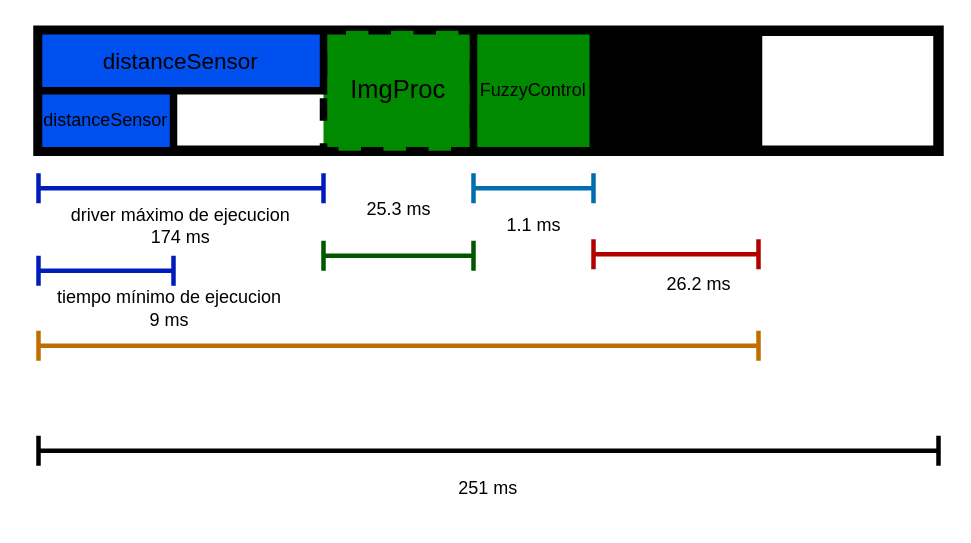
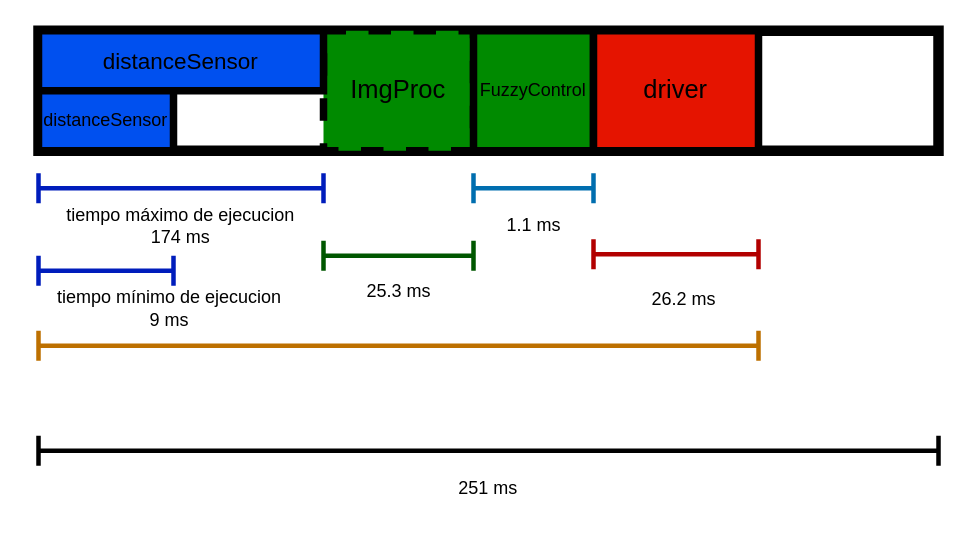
  <mxCell id="0" />
  <mxCell id="1" parent="0" />
  <mxCell id="2" value="" style="rounded=0;whiteSpace=wrap;html=1;fillColor=none;strokeColor=#000000;strokeWidth=7;" parent="1" vertex="1"><mxGeometry x="25" y="20" width="600" height="80" as="geometry" /></mxCell>
  <mxCell id="3" value="ImgProc" style="rounded=0;whiteSpace=wrap;html=1;fillColor=#008a00;fontColor=#000000;strokeColor=#000000;strokeWidth=5;fontSize=17;dashed=1;" parent="1" vertex="1"><mxGeometry x="215" y="20" width="100" height="80" as="geometry" /></mxCell>
  <mxCell id="4" value="distanceSensor" style="rounded=0;whiteSpace=wrap;html=1;fillColor=#0050ef;fontColor=#000000;strokeColor=#000000;strokeWidth=5;fontSize=15;" parent="1" vertex="1"><mxGeometry x="25" y="20" width="190" height="40" as="geometry" /></mxCell>
  <mxCell id="5" value="FuzzyControl" style="rounded=0;whiteSpace=wrap;html=1;fillColor=#008a00;fontColor=#000000;strokeColor=#000000;strokeWidth=5;fontSize=12;" parent="1" vertex="1"><mxGeometry x="315" y="20" width="80" height="80" as="geometry" /></mxCell>
- <mxCell id="6" value="driver" style="rounded=0;whiteSpace=wrap;html=1;fillColor=#000000;fontColor=#000000;strokeColor=#000000;strokeWidth=5;fontSize=17;" parent="1" vertex="1"><mxGeometry x="395" y="20" width="110" height="80" as="geometry" /></mxCell>
- <mxCell id="7" value="driver máximo de ejecucion &#10;174 ms" style="text;strokeColor=#001DBC;fillColor=none;align=center;verticalAlign=middle;whiteSpace=wrap;rounded=0;fontColor=#000000;opacity=0;" parent="1" vertex="1"><mxGeometry x="20" y="135" width="200" height="30" as="geometry" /></mxCell>
+ <mxCell id="6" value="driver" style="rounded=0;whiteSpace=wrap;html=1;fillColor=#e51400;fontColor=#000000;strokeColor=#000000;strokeWidth=5;fontSize=17;" parent="1" vertex="1"><mxGeometry x="395" y="20" width="110" height="80" as="geometry" /></mxCell>
+ <mxCell id="7" value="tiempo máximo de ejecucion &#10;174 ms" style="text;strokeColor=#001DBC;fillColor=none;align=center;verticalAlign=middle;whiteSpace=wrap;rounded=0;fontColor=#000000;opacity=0;" parent="1" vertex="1"><mxGeometry x="20" y="135" width="200" height="30" as="geometry" /></mxCell>
  <mxCell id="8" value="tiempo mínimo de ejecucion&#10;9 ms" style="text;strokeColor=#001DBC;fillColor=none;align=center;verticalAlign=middle;whiteSpace=wrap;rounded=0;fontColor=#000000;opacity=0;" parent="1" vertex="1"><mxGeometry x="25" y="190" width="175" height="30" as="geometry" /></mxCell>
  <mxCell id="9" value="distanceSensor" style="rounded=0;whiteSpace=wrap;html=1;fillColor=#0050ef;fontColor=#000000;strokeColor=#000000;strokeWidth=5;" parent="1" vertex="1"><mxGeometry x="25" y="60" width="90" height="40" as="geometry" /></mxCell>
  <mxCell id="10" value="" style="shape=crossbar;whiteSpace=wrap;html=1;rounded=1;fillColor=#0050ef;fontColor=#ffffff;strokeColor=#001DBC;strokeWidth=3;" parent="1" vertex="1"><mxGeometry x="25" y="115" width="190" height="20" as="geometry" /></mxCell>
  <mxCell id="11" value="" style="shape=crossbar;whiteSpace=wrap;html=1;rounded=1;fillColor=#0050ef;fontColor=#ffffff;strokeColor=#001DBC;strokeWidth=3;" parent="1" vertex="1"><mxGeometry x="25" y="170" width="90" height="20" as="geometry" /></mxCell>
  <mxCell id="12" value="" style="shape=crossbar;whiteSpace=wrap;html=1;rounded=1;fillColor=#1ba1e2;fontColor=#ffffff;strokeColor=#006EAF;strokeWidth=3;" parent="1" vertex="1"><mxGeometry x="315" y="115" width="80" height="20" as="geometry" /></mxCell>
  <mxCell id="13" value="1.1 ms" style="text;html=1;align=center;verticalAlign=middle;resizable=0;points=[];autosize=1;strokeColor=none;fillColor=none;fontColor=#000000;" parent="1" vertex="1"><mxGeometry x="330" y="140" width="50" height="20" as="geometry" /></mxCell>
  <mxCell id="14" value="" style="shape=crossbar;whiteSpace=wrap;html=1;rounded=1;fillColor=#008a00;fontColor=#ffffff;strokeColor=#005700;strokeWidth=3;" parent="1" vertex="1"><mxGeometry x="215" y="160" width="100" height="20" as="geometry" /></mxCell>
- <mxCell id="15" value="25.3 ms" style="text;html=1;align=center;verticalAlign=middle;resizable=0;points=[];autosize=1;strokeColor=none;fillColor=none;fontColor=#000000;strokeWidth=1;" parent="1" vertex="1"><mxGeometry x="235" y="129" width="60" height="20" as="geometry" /></mxCell>
+ <mxCell id="15" value="25.3 ms" style="text;html=1;align=center;verticalAlign=middle;resizable=0;points=[];autosize=1;strokeColor=none;fillColor=none;fontColor=#000000;strokeWidth=1;" parent="1" vertex="1"><mxGeometry x="235" y="184" width="60" height="20" as="geometry" /></mxCell>
  <mxCell id="16" value="" style="shape=crossbar;whiteSpace=wrap;html=1;rounded=1;fillColor=#e51400;fontColor=#ffffff;strokeColor=#B20000;strokeWidth=3;" parent="1" vertex="1"><mxGeometry x="395" y="159" width="110" height="20" as="geometry" /></mxCell>
- <mxCell id="17" value="26.2 ms" style="text;html=1;align=center;verticalAlign=middle;resizable=0;points=[];autosize=1;strokeColor=none;fillColor=none;fontColor=#000000;" parent="1" vertex="1"><mxGeometry x="435" y="179" width="60" height="20" as="geometry" /></mxCell>
+ <mxCell id="17" value="26.2 ms" style="text;html=1;align=center;verticalAlign=middle;resizable=0;points=[];autosize=1;strokeColor=none;fillColor=none;fontColor=#000000;" parent="1" vertex="1"><mxGeometry x="425" y="189" width="60" height="20" as="geometry" /></mxCell>
  <mxCell id="18" value="" style="shape=crossbar;whiteSpace=wrap;html=1;rounded=1;fillColor=#f0a30a;fontColor=#000000;strokeColor=#BD7000;strokeWidth=3;" parent="1" vertex="1"><mxGeometry x="25" y="220" width="480" height="20" as="geometry" /></mxCell>
  <mxCell id="19" value="" style="shape=crossbar;whiteSpace=wrap;html=1;rounded=1;fillColor=#000000;fontColor=#000000;strokeColor=#000000;strokeWidth=3;" parent="1" vertex="1"><mxGeometry x="25" y="290" width="600" height="20" as="geometry" /></mxCell>
  <mxCell id="20" value="251 ms" style="text;html=1;strokeColor=none;fillColor=none;align=center;verticalAlign=middle;whiteSpace=wrap;rounded=0;fontColor=#000000;opacity=0;" parent="1" vertex="1"><mxGeometry x="295" y="310" width="60" height="30" as="geometry" /></mxCell>
